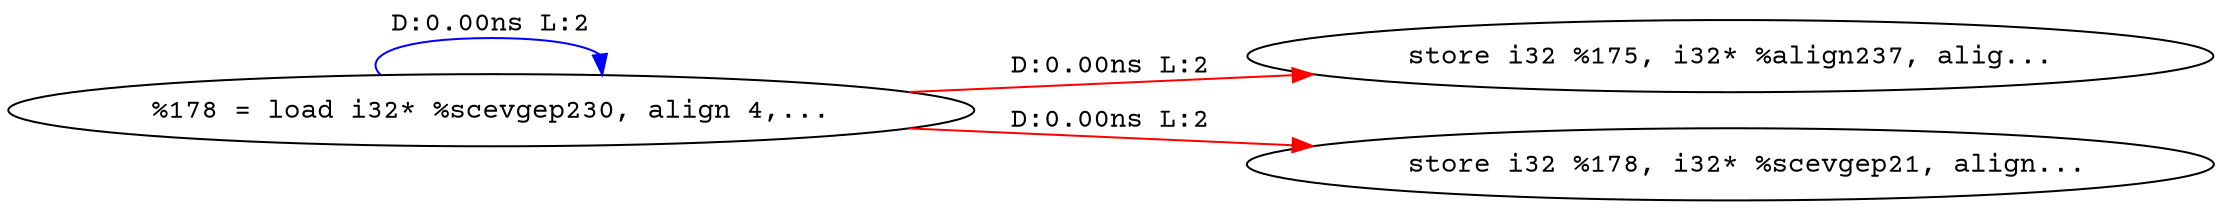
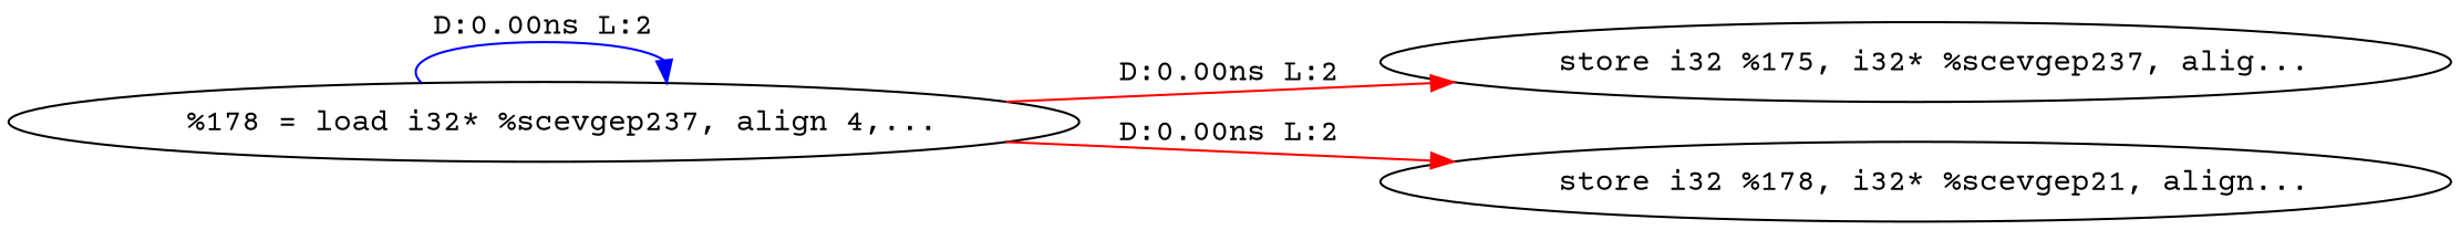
  digraph {
    fontname="Courier Prime"
    rankdir=LR
    node [fontname="Courier Prime"]
    edge [color=red fontname="Courier Prime"]
-   n1 [label="%178 = load i32* %scevgep230, align 4,..."]
-   n2 [label="store i32 %175, i32* %align237, alig..."]
+   n1 [label="  %178 = load i32* %scevgep237, align 4,..."]
+   n2 [label="  store i32 %175, i32* %scevgep237, alig..."]
    n3 [label="  store i32 %178, i32* %scevgep21, align..."]
    n1 -> n1 [color=blue label="D:0.00ns L:2"]
    n1 -> n2 [label="D:0.00ns L:2"]
    n1 -> n3 [label="D:0.00ns L:2"]
  }
